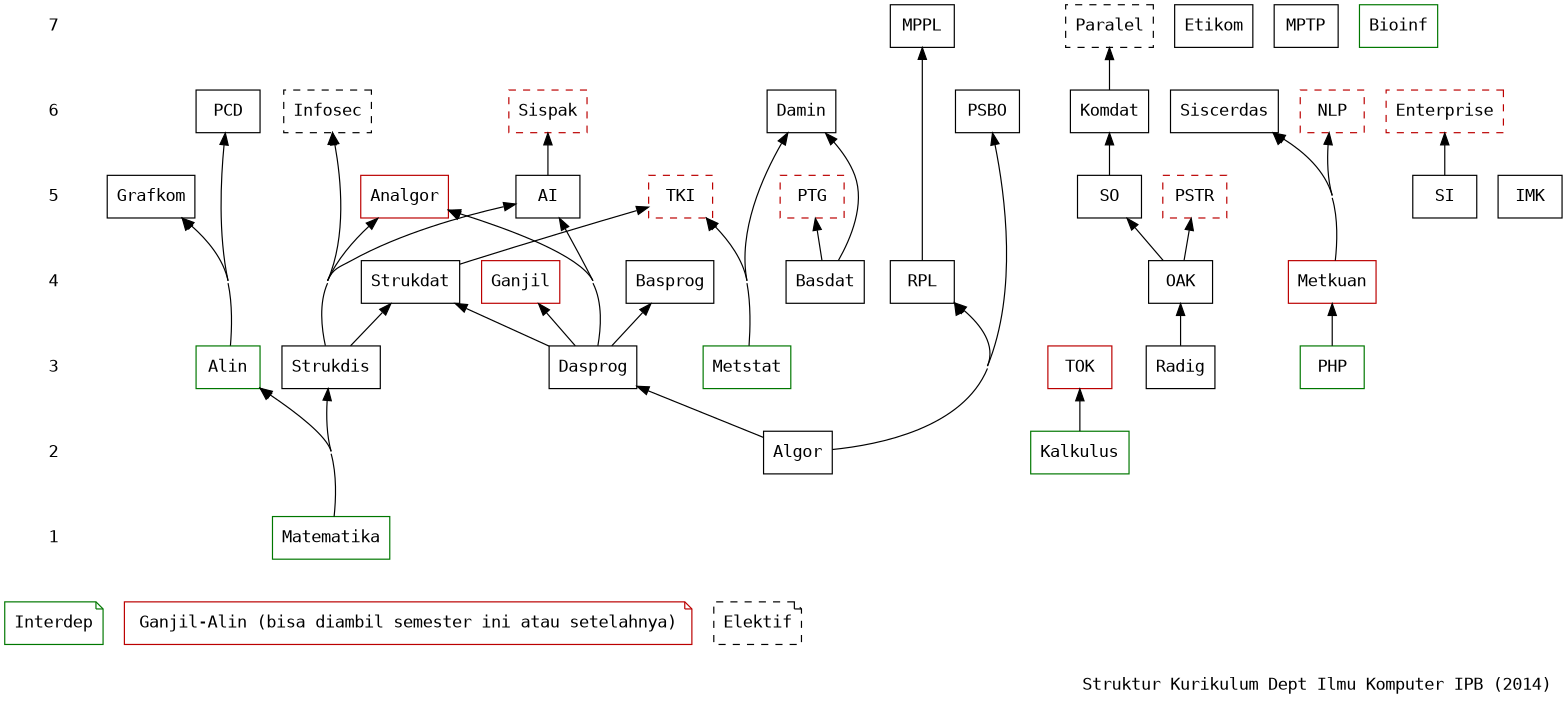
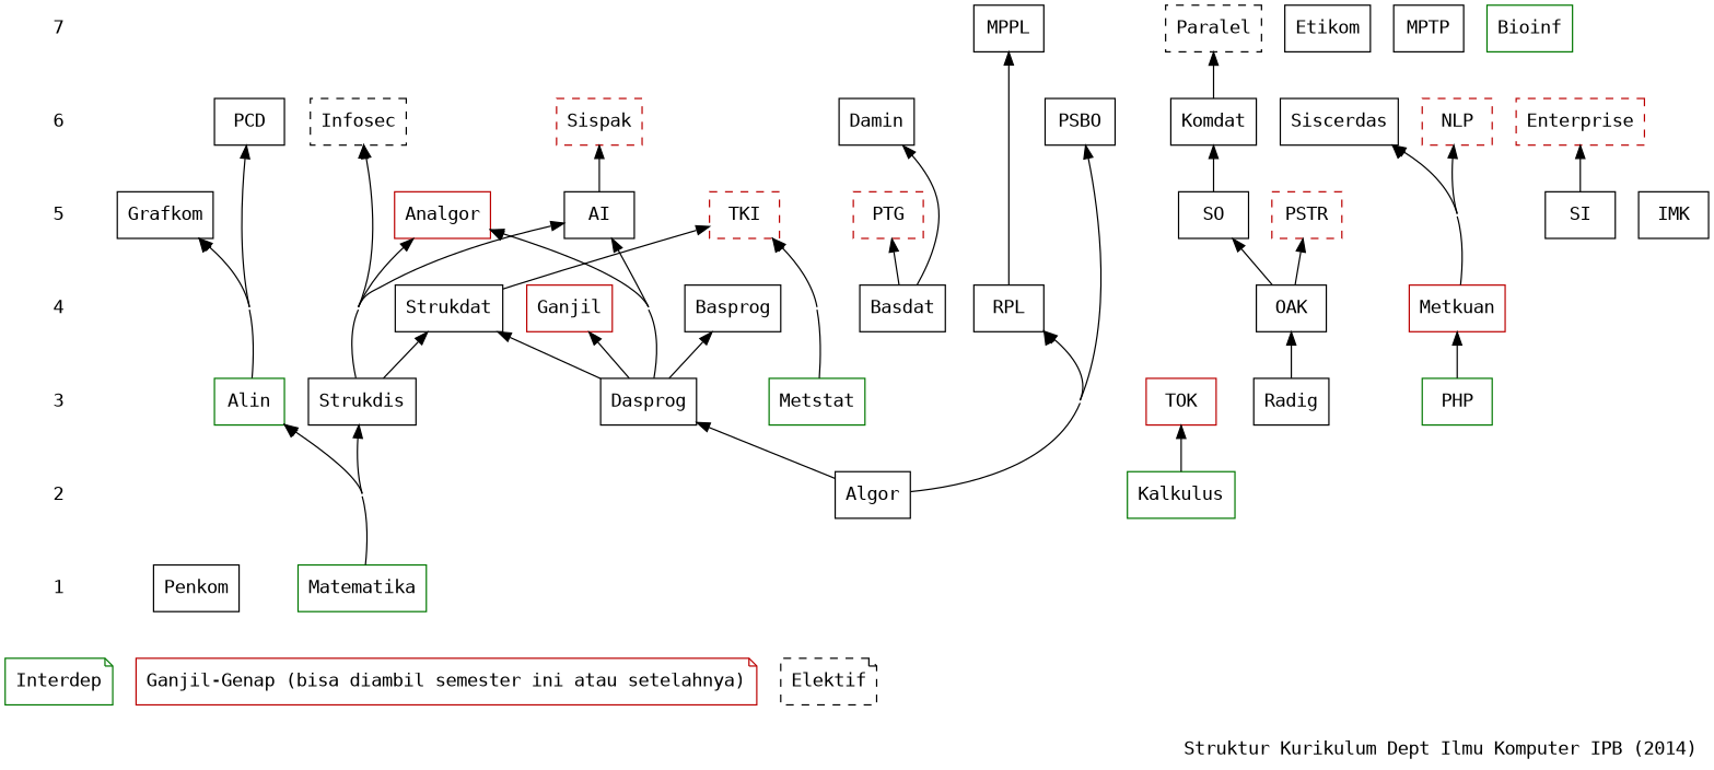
  digraph {
    concentrate=true
    fontname="DejaVu Sans Mono"
    label="Struktur Kurikulum Dept Ilmu Komputer IPB (2014)"
    labeljust=r
    node [fontname="DejaVu Sans Mono" shape=box]
    edge [dir=back fontname="DejaVu Sans Mono"]
    1 [shape=plaintext]
+   Penkom
    Matematika [color="#007700"]
    2 [shape=plaintext]
    Algor
    Kalkulus [color="#007700"]
    3 [shape=plaintext]
    Dasprog
    Alin [color="#007700"]
    Strukdis
    Radig
    Metstat [color="#007700"]
    PHP [color="#007700"]
    TOK [color="#bb0000"]
    4 [shape=plaintext]
    Basprog
    Strukdat
    RPL
    OAK
    Basdat
    Metkuan [color="#bb0000"]
    n22 [color="#bb0000" label=Ganjil]
    5 [shape=plaintext]
    AI
    Grafkom
    SO
    SI
    IMK
    Analgor [color="#bb0000"]
    6 [shape=plaintext]
    PCD
    PSBO
    Komdat
    Damin
    Siscerdas
    7 [shape=plaintext]
    Etikom
    MPTP
    MPPL
    Bioinf [color="#007700"]
    PSTR [color="#bb0000" style=dashed]
    PTG [color="#bb0000" style=dashed]
    TKI [color="#bb0000" style=dashed]
    Infosec [style=dashed]
    Sispak [color="#bb0000" style=dashed]
    Enterprise [color="#bb0000" style=dashed]
    NLP [color="#bb0000" style=dashed]
    Paralel [style=dashed]
    n49 [color="#007700" label=Interdep shape=note]
-   n50 [color="#bb0000" label="Ganjil-Alin (bisa diambil semester ini atau setelahnya)" shape=note]
+   n50 [color="#bb0000" label="Ganjil-Genap (bisa diambil semester ini atau setelahnya)" shape=note]
    n51 [label=Elektif shape=note style=dashed]
    subgraph sub_1 {
      rank=same
      1
+     Penkom
      Matematika
    }
    subgraph sub_2 {
      rank=same
      2
      Algor
      Kalkulus
    }
    subgraph sub_3 {
      rank=same
      3
      Dasprog
      Alin
      Strukdis
      Radig
      Metstat
      PHP
      TOK
    }
    subgraph sub_4 {
      rank=same
      4
      Basprog
      Strukdat
      RPL
      OAK
      Basdat
      Metkuan
      n22
    }
    subgraph sub_5 {
      rank=same
      5
      AI
      Grafkom
      SO
      SI
      IMK
      Analgor
    }
    subgraph sub_6 {
      rank=same
      6
      PCD
      PSBO
      Komdat
      Damin
      Siscerdas
    }
    subgraph sub_7 {
      rank=same
      7
      Etikom
      MPTP
      MPPL
      Bioinf
    }
    subgraph sub_8 {
      Dasprog
      Strukdis
    }
    subgraph sub_9 {
      Dasprog
      Strukdis
    }
    subgraph sub_10 {
      Dasprog
      Strukdis
    }
    subgraph sub_11 {
      Metstat
      Basdat
    }
    subgraph sub_12 {
      rank=same
      5
      PSTR
      PTG
      TKI
    }
    subgraph sub_13 {
      rank=same
      6
      Infosec
      Sispak
      Enterprise
      NLP
    }
    subgraph sub_14 {
      rank=same
      7
      Paralel
    }
    subgraph sub_15 {
      Metstat
      Strukdat
    }
    subgraph sub_16 {
      rank=sink
      n49
      n50
      n51
    }
    subgraph sub_17 {
      1
      2
      3
      4
      5
      6
      7
    }
    2 -> 1 [style=invis]
    3 -> 2 [style=invis]
    Dasprog -> Algor
    Alin -> Matematika
    Strukdis -> Matematika
    TOK -> Kalkulus
    4 -> 3 [style=invis]
    Basprog -> Dasprog
    Strukdat -> Dasprog
    Strukdat -> Strukdis
    RPL -> Algor
    OAK -> Radig
    Metkuan -> PHP
    n22 -> Dasprog
    5 -> 4 [style=invis]
    AI -> Dasprog
    AI -> Strukdis
    Grafkom -> Alin
    SO -> OAK
    Analgor -> Dasprog
    Analgor -> Strukdis
    6 -> 5 [style=invis]
    PCD -> Alin
    PSBO -> Algor
    Komdat -> SO
-   Damin -> Metstat
    Damin -> Basdat
    Siscerdas -> Metkuan
    7 -> 6 [style=invis]
    MPPL -> RPL
    PSTR -> OAK
    PTG -> Basdat
    TKI -> Metstat
    TKI -> Strukdat
    Infosec -> Strukdis
    Sispak -> AI
    Enterprise -> SI
    NLP -> Metkuan
    Paralel -> Komdat
  }
